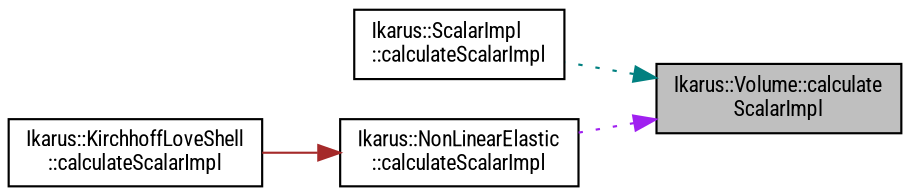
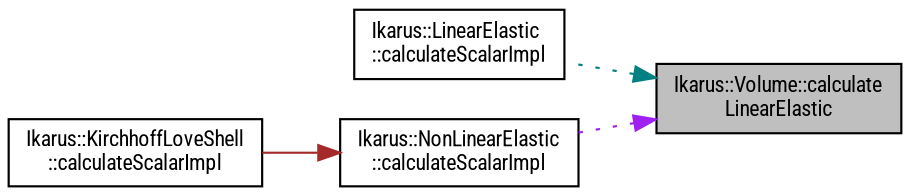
  digraph {
    fontname="Roboto Condensed"
    rankdir=RL
    node [color=black fillcolor=white fontname="Roboto Condensed" fontsize=10 shape=record style=filled]
    edge [dir=back fontname="Roboto Condensed" fontsize=10 labelfontname=Helvetica labelfontsize=10 style=dotted]
-   n1 [fillcolor=grey75 fontcolor=black height=0.2 label="Ikarus::Volume::calculate\lScalarImpl" width=0.4]
-   n2 [height=0.2 label="Ikarus::ScalarImpl\l::calculateScalarImpl" width=0.4]
+   n1 [fillcolor=grey75 fontcolor=black height=0.2 label="Ikarus::Volume::calculate\lLinearElastic" width=0.4]
+   n2 [height=0.2 label="Ikarus::LinearElastic\l::calculateScalarImpl" width=0.4]
    n3 [height=0.2 label="Ikarus::NonLinearElastic\l::calculateScalarImpl" width=0.4]
    n4 [height=0.2 label="Ikarus::KirchhoffLoveShell\l::calculateScalarImpl" width=0.4]
    n1 -> n2 [color=teal]
    n1 -> n3 [color=purple]
    n3 -> n4 [color=brown style=solid]
  }
